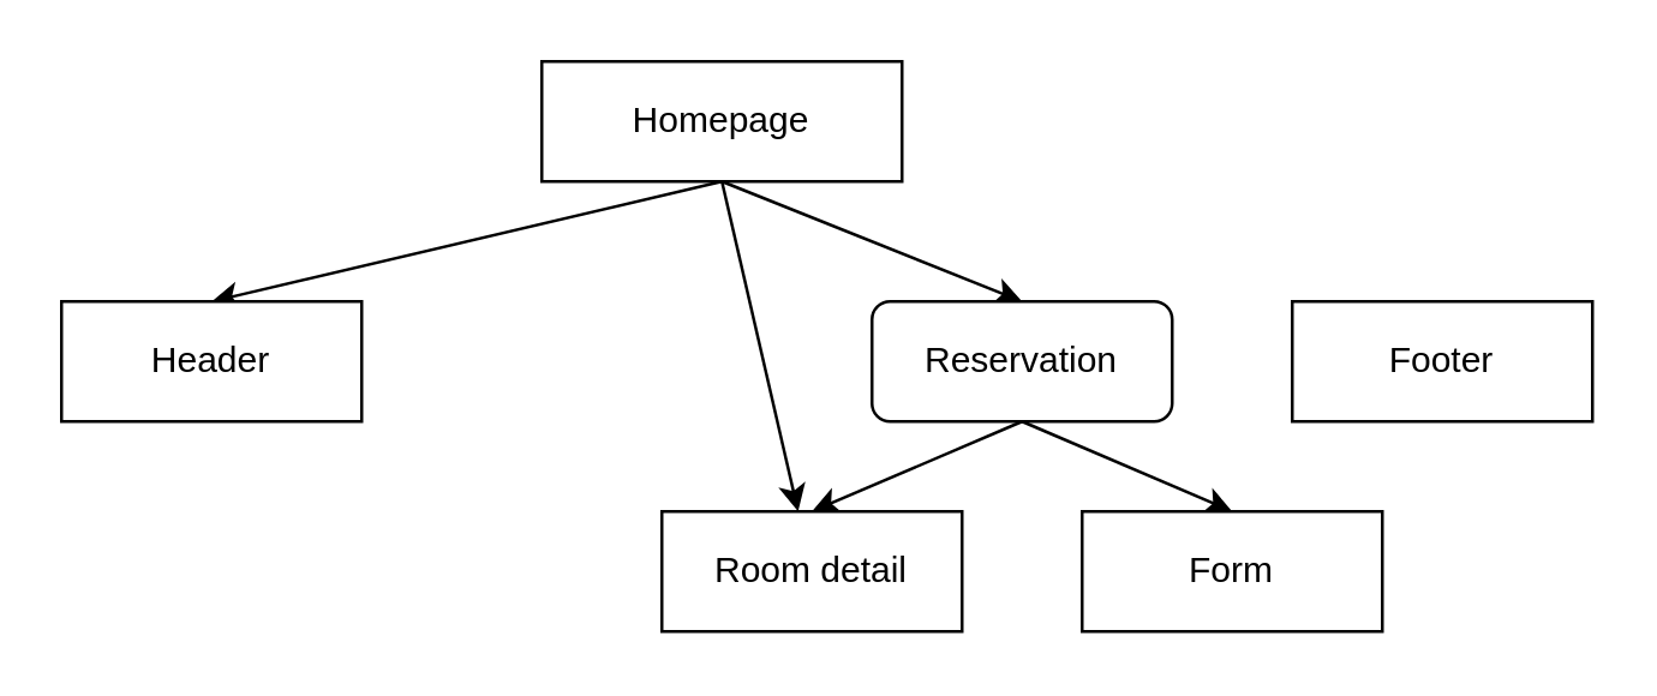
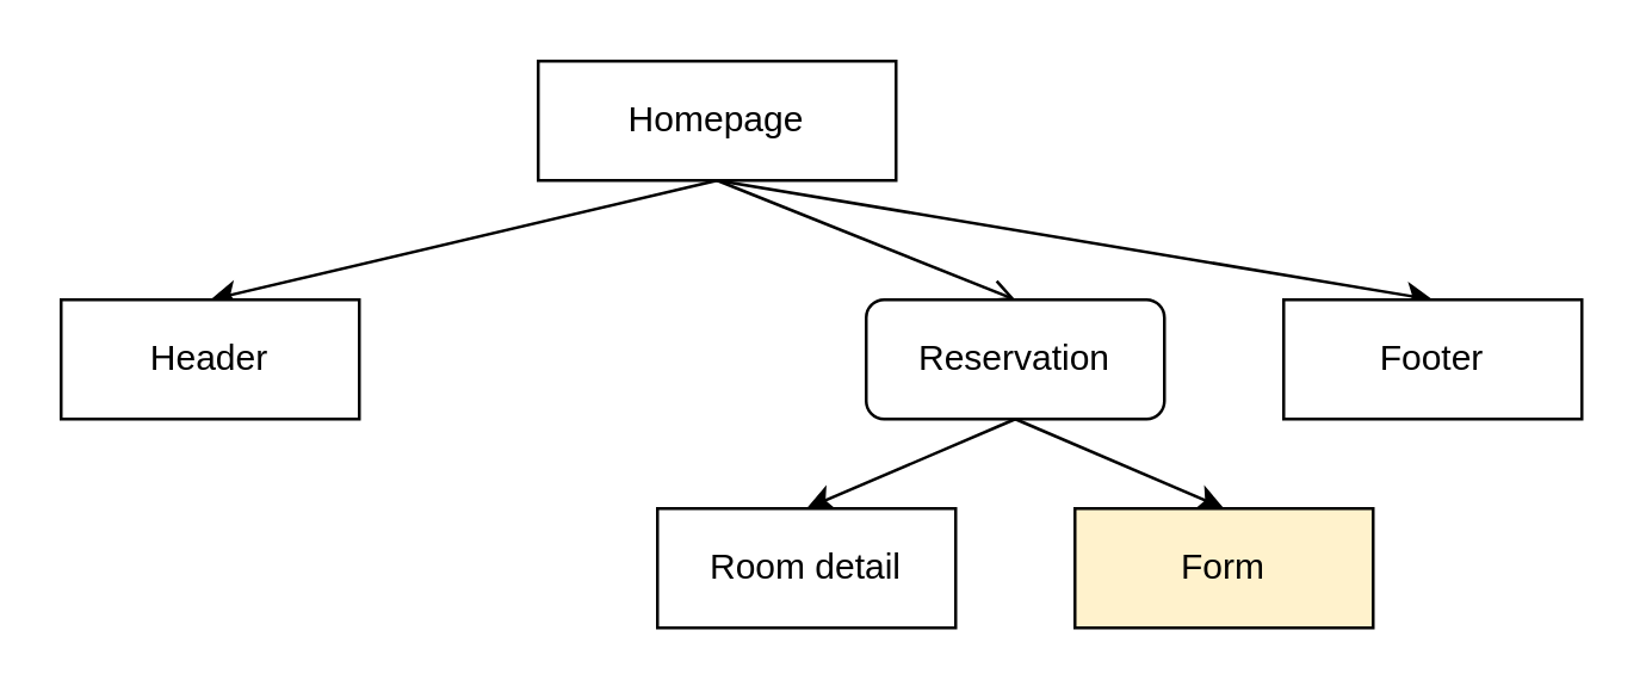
  <mxCell id="0" />
  <mxCell id="1" parent="0" />
  <mxCell id="2" style="edgeStyle=none;html=1;exitX=0.5;exitY=1;exitDx=0;exitDy=0;entryX=0.5;entryY=0;entryDx=0;entryDy=0;" edge="1" parent="1" source="5" target="6"><mxGeometry relative="1" as="geometry" /></mxCell>
- <mxCell id="3" style="edgeStyle=none;html=1;exitX=0.5;exitY=1;exitDx=0;exitDy=0;entryX=0.5;entryY=0;entryDx=0;entryDy=0;" edge="1" parent="1" source="5" target="9"><mxGeometry relative="1" as="geometry" /></mxCell>
- <mxCell id="4" style="edgeStyle=none;html=1;exitX=0.5;exitY=1;exitDx=0;exitDy=0;" edge="1" parent="1" source="5" target="11"><mxGeometry relative="1" as="geometry" /></mxCell>
+ <mxCell id="3" style="edgeStyle=none;html=1;exitX=0.5;exitY=1;exitDx=0;exitDy=0;entryX=0.5;entryY=0;entryDx=0;entryDy=0;endArrow=open;" edge="1" parent="1" source="5" target="9"><mxGeometry relative="1" as="geometry" /></mxCell>
+ <mxCell id="4" style="edgeStyle=none;html=1;exitX=0.5;exitY=1;exitDx=0;exitDy=0;entryX=0.5;entryY=0;entryDx=0;entryDy=0;" edge="1" parent="1" source="5" target="10"><mxGeometry relative="1" as="geometry" /></mxCell>
  <mxCell id="5" value="Homepage" style="rounded=0;whiteSpace=wrap;html=1;" vertex="1" parent="1"><mxGeometry x="180" y="20" width="120" height="40" as="geometry" /></mxCell>
  <mxCell id="6" value="Header" style="rounded=0;whiteSpace=wrap;html=1;" vertex="1" parent="1"><mxGeometry x="20" y="100" width="100" height="40" as="geometry" /></mxCell>
  <mxCell id="7" style="edgeStyle=none;html=1;exitX=0.5;exitY=1;exitDx=0;exitDy=0;entryX=0.5;entryY=0;entryDx=0;entryDy=0;" edge="1" parent="1" source="9" target="11"><mxGeometry relative="1" as="geometry" /></mxCell>
  <mxCell id="8" style="edgeStyle=none;html=1;exitX=0.5;exitY=1;exitDx=0;exitDy=0;entryX=0.5;entryY=0;entryDx=0;entryDy=0;" edge="1" parent="1" source="9" target="12"><mxGeometry relative="1" as="geometry" /></mxCell>
  <mxCell id="9" value="Reservation" style="whiteSpace=wrap;html=1;rounded=1;" vertex="1" parent="1"><mxGeometry x="290" y="100" width="100" height="40" as="geometry" /></mxCell>
  <mxCell id="10" value="Footer" style="rounded=0;whiteSpace=wrap;html=1;" vertex="1" parent="1"><mxGeometry x="430" y="100" width="100" height="40" as="geometry" /></mxCell>
  <mxCell id="11" value="Room detail" style="rounded=0;whiteSpace=wrap;html=1;" vertex="1" parent="1"><mxGeometry x="220" y="170" width="100" height="40" as="geometry" /></mxCell>
- <mxCell id="12" value="Form" style="rounded=0;whiteSpace=wrap;html=1;" vertex="1" parent="1"><mxGeometry x="360" y="170" width="100" height="40" as="geometry" /></mxCell>
+ <mxCell id="12" value="Form" style="rounded=0;whiteSpace=wrap;html=1;fillColor=#fff2cc;" vertex="1" parent="1"><mxGeometry x="360" y="170" width="100" height="40" as="geometry" /></mxCell>
